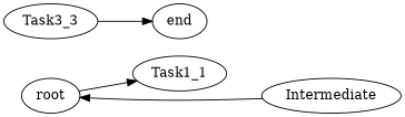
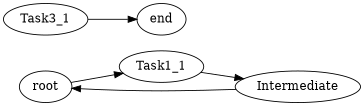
  digraph {
    rankdir=LR
    root
    Task1_1
    Intermediate
-   Task3_1 [label=Task3_3]
+   Task3_1
    end
    root -> Task1_1
+   Task1_1 -> Intermediate
    Intermediate -> root
    Task3_1 -> end
  }
